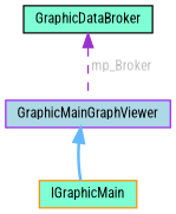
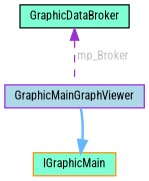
  digraph {
    fontname="Roboto Condensed"
    node [fillcolor=aquamarine fontname="Roboto Condensed" fontsize=10 shape=box style=filled]
    edge [dir=back fontname="Roboto Condensed" fontsize=10 labelfontname=Helvetica labelfontsize=10]
    n1 [color=purple fillcolor=lightblue fontcolor=black height=0.2 label=GraphicMainGraphViewer width=0.4]
    n2 [color=darkorange height=0.2 label=IGraphicMain width=0.4]
    n3 [color=black height=0.2 label=GraphicDataBroker width=0.4]
-   n1 -> n2 [color=steelblue1 style=bold]
+   n2 -> n1 [color=steelblue1 style=bold]
    n3 -> n1 [color=darkorchid3 fontcolor=grey label=" mp_Broker" style=dashed]
  }
